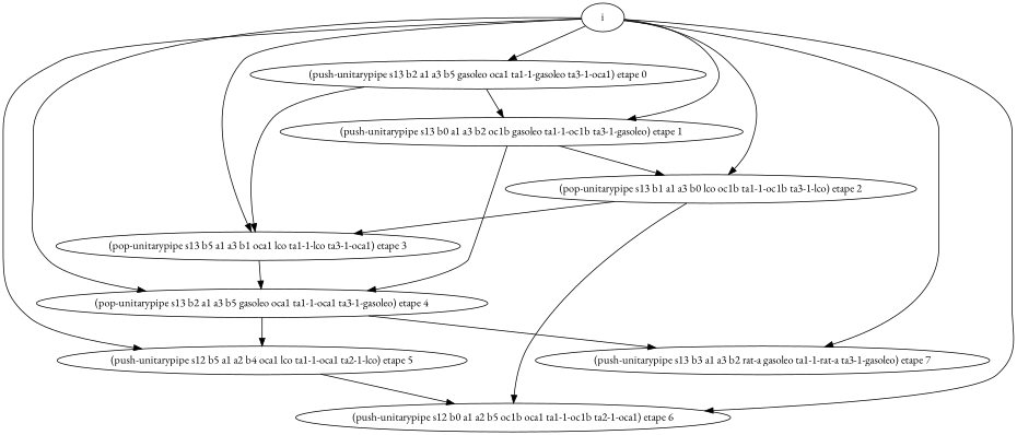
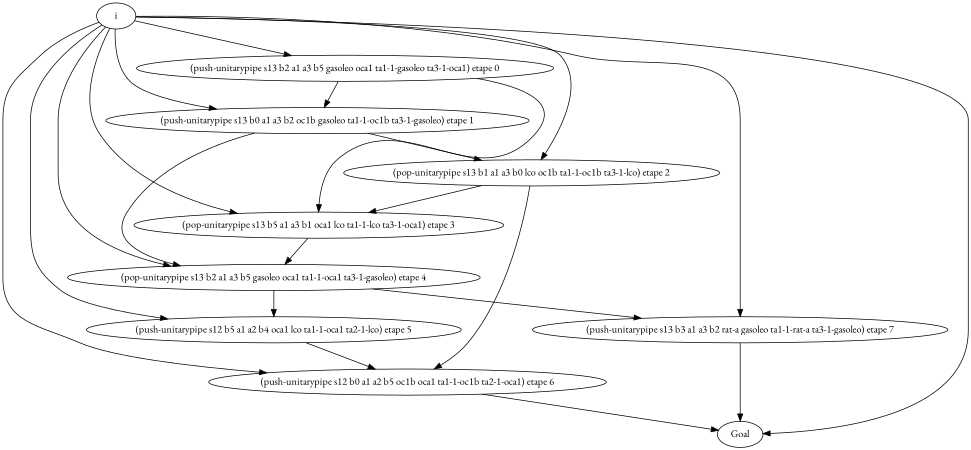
  digraph {
    fontname="EB Garamond"
    node [fontname="EB Garamond"]
    edge [fontname="EB Garamond"]
    "(push-unitarypipe s13 b2 a1 a3 b5 gasoleo oca1 ta1-1-gasoleo ta3-1-oca1) etape 0"
    "(push-unitarypipe s13 b0 a1 a3 b2 oc1b gasoleo ta1-1-oc1b ta3-1-gasoleo) etape 1"
    "(pop-unitarypipe s13 b5 a1 a3 b1 oca1 lco ta1-1-lco ta3-1-oca1) etape 3"
    "(pop-unitarypipe s13 b1 a1 a3 b0 lco oc1b ta1-1-oc1b ta3-1-lco) etape 2"
    "(pop-unitarypipe s13 b2 a1 a3 b5 gasoleo oca1 ta1-1-oca1 ta3-1-gasoleo) etape 4"
    "(push-unitarypipe s12 b0 a1 a2 b5 oc1b oca1 ta1-1-oc1b ta2-1-oca1) etape 6"
    "(push-unitarypipe s12 b5 a1 a2 b4 oca1 lco ta1-1-oca1 ta2-1-lco) etape 5"
    "(push-unitarypipe s13 b3 a1 a3 b2 rat-a gasoleo ta1-1-rat-a ta3-1-gasoleo) etape 7"
+   " Goal "
    " i "
    "(push-unitarypipe s13 b2 a1 a3 b5 gasoleo oca1 ta1-1-gasoleo ta3-1-oca1) etape 0" -> "(push-unitarypipe s13 b0 a1 a3 b2 oc1b gasoleo ta1-1-oc1b ta3-1-gasoleo) etape 1"
    "(push-unitarypipe s13 b2 a1 a3 b5 gasoleo oca1 ta1-1-gasoleo ta3-1-oca1) etape 0" -> "(pop-unitarypipe s13 b5 a1 a3 b1 oca1 lco ta1-1-lco ta3-1-oca1) etape 3"
    "(push-unitarypipe s13 b0 a1 a3 b2 oc1b gasoleo ta1-1-oc1b ta3-1-gasoleo) etape 1" -> "(pop-unitarypipe s13 b1 a1 a3 b0 lco oc1b ta1-1-oc1b ta3-1-lco) etape 2"
    "(push-unitarypipe s13 b0 a1 a3 b2 oc1b gasoleo ta1-1-oc1b ta3-1-gasoleo) etape 1" -> "(pop-unitarypipe s13 b2 a1 a3 b5 gasoleo oca1 ta1-1-oca1 ta3-1-gasoleo) etape 4"
    "(pop-unitarypipe s13 b5 a1 a3 b1 oca1 lco ta1-1-lco ta3-1-oca1) etape 3" -> "(pop-unitarypipe s13 b2 a1 a3 b5 gasoleo oca1 ta1-1-oca1 ta3-1-gasoleo) etape 4"
    "(pop-unitarypipe s13 b1 a1 a3 b0 lco oc1b ta1-1-oc1b ta3-1-lco) etape 2" -> "(pop-unitarypipe s13 b5 a1 a3 b1 oca1 lco ta1-1-lco ta3-1-oca1) etape 3"
    "(pop-unitarypipe s13 b1 a1 a3 b0 lco oc1b ta1-1-oc1b ta3-1-lco) etape 2" -> "(push-unitarypipe s12 b0 a1 a2 b5 oc1b oca1 ta1-1-oc1b ta2-1-oca1) etape 6"
    "(pop-unitarypipe s13 b2 a1 a3 b5 gasoleo oca1 ta1-1-oca1 ta3-1-gasoleo) etape 4" -> "(push-unitarypipe s12 b5 a1 a2 b4 oca1 lco ta1-1-oca1 ta2-1-lco) etape 5"
    "(pop-unitarypipe s13 b2 a1 a3 b5 gasoleo oca1 ta1-1-oca1 ta3-1-gasoleo) etape 4" -> "(push-unitarypipe s13 b3 a1 a3 b2 rat-a gasoleo ta1-1-rat-a ta3-1-gasoleo) etape 7"
+   "(push-unitarypipe s12 b0 a1 a2 b5 oc1b oca1 ta1-1-oc1b ta2-1-oca1) etape 6" -> " Goal "
    "(push-unitarypipe s12 b5 a1 a2 b4 oca1 lco ta1-1-oca1 ta2-1-lco) etape 5" -> "(push-unitarypipe s12 b0 a1 a2 b5 oc1b oca1 ta1-1-oc1b ta2-1-oca1) etape 6"
+   "(push-unitarypipe s13 b3 a1 a3 b2 rat-a gasoleo ta1-1-rat-a ta3-1-gasoleo) etape 7" -> " Goal "
    " i " -> "(push-unitarypipe s13 b2 a1 a3 b5 gasoleo oca1 ta1-1-gasoleo ta3-1-oca1) etape 0"
    " i " -> "(push-unitarypipe s13 b0 a1 a3 b2 oc1b gasoleo ta1-1-oc1b ta3-1-gasoleo) etape 1"
    " i " -> "(pop-unitarypipe s13 b5 a1 a3 b1 oca1 lco ta1-1-lco ta3-1-oca1) etape 3"
    " i " -> "(pop-unitarypipe s13 b1 a1 a3 b0 lco oc1b ta1-1-oc1b ta3-1-lco) etape 2"
    " i " -> "(pop-unitarypipe s13 b2 a1 a3 b5 gasoleo oca1 ta1-1-oca1 ta3-1-gasoleo) etape 4"
    " i " -> "(push-unitarypipe s12 b0 a1 a2 b5 oc1b oca1 ta1-1-oc1b ta2-1-oca1) etape 6"
    " i " -> "(push-unitarypipe s12 b5 a1 a2 b4 oca1 lco ta1-1-oca1 ta2-1-lco) etape 5"
    " i " -> "(push-unitarypipe s13 b3 a1 a3 b2 rat-a gasoleo ta1-1-rat-a ta3-1-gasoleo) etape 7"
+   " i " -> " Goal "
  }
